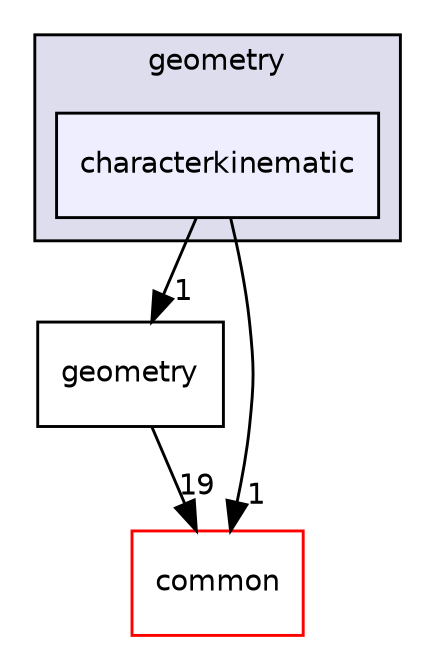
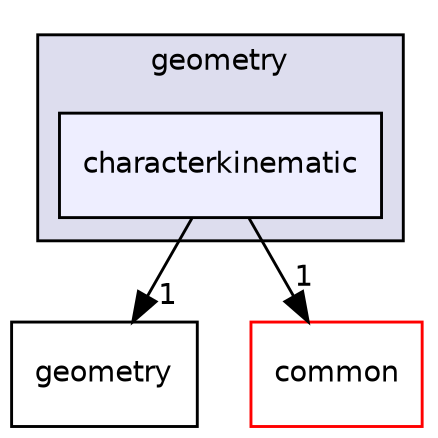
  digraph {
    compound=true
    node [fontname=Helvetica fontsize=10 shape=box style=filled]
    edge [headlabel=1 labeldistance=1.5 labelfontname=Helvetica labelfontsize=10]
    n1 [fillcolor="#eeeeff" label=characterkinematic pencolor=black]
    n2 [label=geometry style=""]
    n3 [color=red fillcolor=white label=common]
    subgraph cluster_1 {
      bgcolor="#ddddee"
      fontname=Helvetica
      fontsize=10
      label=geometry
      pencolor=black
      n1
    }
    n1 -> n2
    n1 -> n3
-   n2 -> n3 [headlabel=19]
  }
